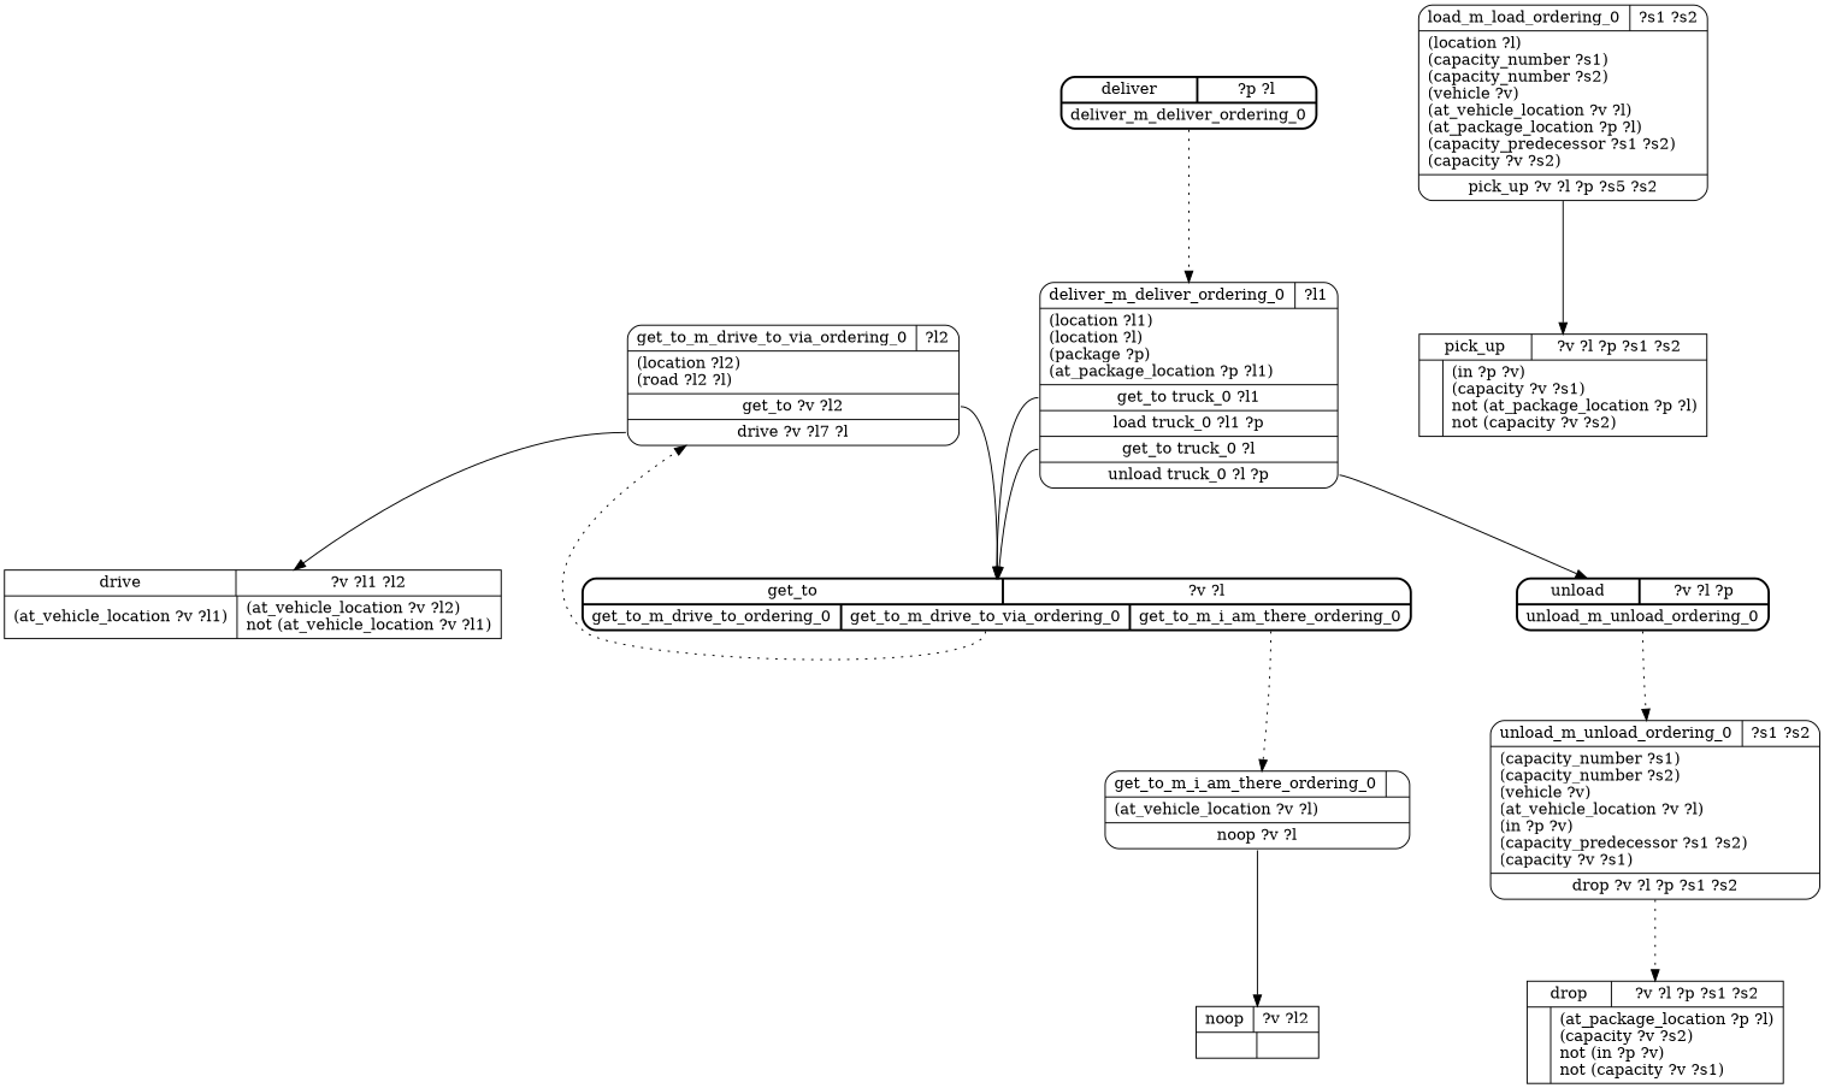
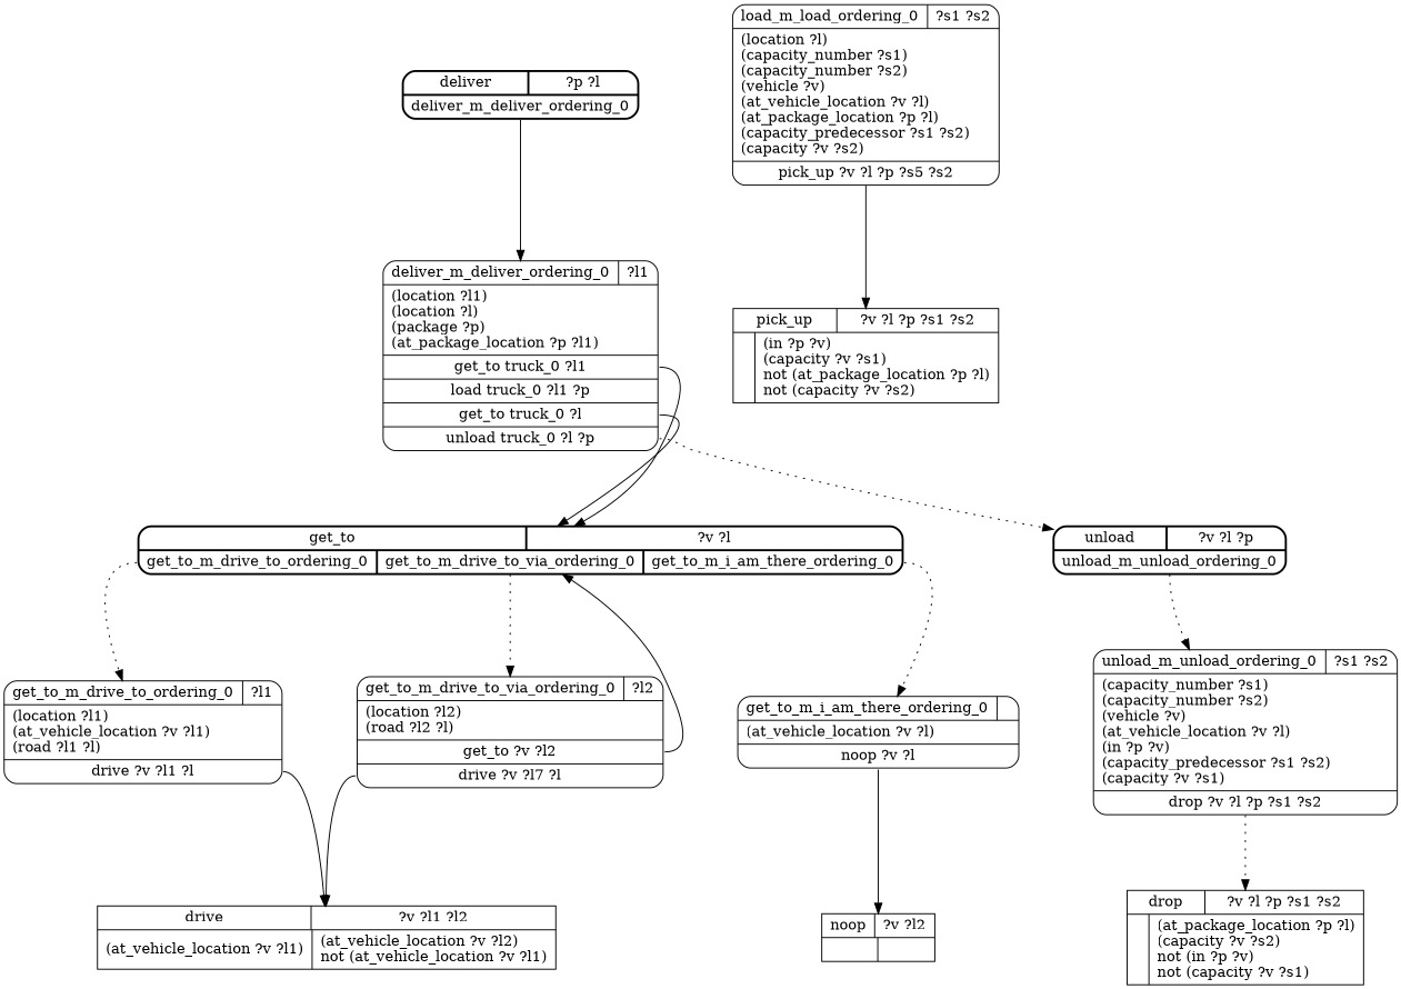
  digraph {
    nodesep=1
    ranksep=1
    node [shape=Mrecord]
    edge [tailport=0]
    drive [label="{{\N|?v ?l1 ?l2}|{(at_vehicle_location ?v ?l1)\l|(at_vehicle_location ?v ?l2)\lnot (at_vehicle_location ?v ?l1)\l}}" shape=record]
    noop [label="{{\N|?v ?l2}|{|}}" shape=record]
    pick_up [label="{{\N|?v ?l ?p ?s1 ?s2}|{|(in ?p ?v)\l(capacity ?v ?s1)\lnot (at_package_location ?p ?l)\lnot (capacity ?v ?s2)\l}}" shape=record]
    drop [label="{{\N|?v ?l ?p ?s1 ?s2}|{|(at_package_location ?p ?l)\l(capacity ?v ?s2)\lnot (in ?p ?v)\lnot (capacity ?v ?s1)\l}}" shape=record]
    deliver [label="{{\N|?p ?l}|{<0>deliver_m_deliver_ordering_0}}" style=bold]
    deliver_m_deliver_ordering_0 [label="{{\N|?l1}|(location ?l1)\l(location ?l)\l(package ?p)\l(at_package_location ?p ?l1)\l|<0>get_to truck_0 ?l1|<1>load truck_0 ?l1 ?p|<2>get_to truck_0 ?l|<3>unload truck_0 ?l ?p}"]
    get_to [label="{{\N|?v ?l}|{<0>get_to_m_drive_to_ordering_0|<1>get_to_m_drive_to_via_ordering_0|<2>get_to_m_i_am_there_ordering_0}}" style=bold]
    unload [label="{{\N|?v ?l ?p}|{<0>unload_m_unload_ordering_0}}" style=bold]
+   get_to_m_drive_to_ordering_0 [label="{{\N|?l1}|(location ?l1)\l(at_vehicle_location ?v ?l1)\l(road ?l1 ?l)\l|<0>drive ?v ?l1 ?l}"]
    get_to_m_drive_to_via_ordering_0 [label="{{\N|?l2}|(location ?l2)\l(road ?l2 ?l)\l|<0>get_to ?v ?l2|<1>drive ?v ?l7 ?l}"]
    get_to_m_i_am_there_ordering_0 [label="{{\N|}|(at_vehicle_location ?v ?l)\l|<0>noop ?v ?l}"]
    unload_m_unload_ordering_0 [label="{{\N|?s1 ?s2}|(capacity_number ?s1)\l(capacity_number ?s2)\l(vehicle ?v)\l(at_vehicle_location ?v ?l)\l(in ?p ?v)\l(capacity_predecessor ?s1 ?s2)\l(capacity ?v ?s1)\l|<0>drop ?v ?l ?p ?s1 ?s2}"]
    load_m_load_ordering_0 [label="{{\N|?s1 ?s2}|(location ?l)\l(capacity_number ?s1)\l(capacity_number ?s2)\l(vehicle ?v)\l(at_vehicle_location ?v ?l)\l(at_package_location ?p ?l)\l(capacity_predecessor ?s1 ?s2)\l(capacity ?v ?s2)\l|<0>pick_up ?v ?l ?p ?s5 ?s2}"]
-   deliver -> deliver_m_deliver_ordering_0 [style=dotted]
+   deliver -> deliver_m_deliver_ordering_0 [style=solid]
    deliver_m_deliver_ordering_0 -> get_to
    deliver_m_deliver_ordering_0 -> get_to [tailport=2]
-   deliver_m_deliver_ordering_0 -> unload [tailport=3]
+   deliver_m_deliver_ordering_0 -> unload [tailport=3 style=dotted]
+   get_to -> get_to_m_drive_to_ordering_0 [style=dotted]
    get_to -> get_to_m_drive_to_via_ordering_0 [style=dotted tailport=1]
    get_to -> get_to_m_i_am_there_ordering_0 [style=dotted tailport=2]
    unload -> unload_m_unload_ordering_0 [style=dotted]
+   get_to_m_drive_to_ordering_0 -> drive
    get_to_m_drive_to_via_ordering_0 -> drive [tailport=1]
    get_to_m_drive_to_via_ordering_0 -> get_to
    get_to_m_i_am_there_ordering_0 -> noop
    unload_m_unload_ordering_0 -> drop [style=dotted]
    load_m_load_ordering_0 -> pick_up
  }
